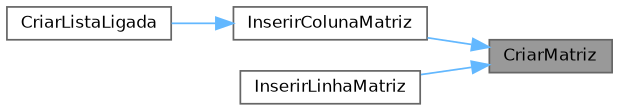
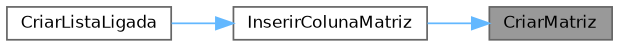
  digraph {
    rankdir=RL
    node [color=grey40 fillcolor=white fontname=Helvetica fontsize=10 shape=box style=filled]
    edge [color=steelblue1 dir=back fontname=Helvetica fontsize=10 labelfontname=Helvetica labelfontsize=10 style=solid]
    n1 [color=gray40 fillcolor=grey60 fontcolor=black height=0.2 label=CriarMatriz width=0.4]
    n2 [height=0.2 label=InserirColunaMatriz width=0.4]
-   n3 [height=0.2 label=InserirLinhaMatriz width=0.4]
    n4 [height=0.2 label=CriarListaLigada width=0.4]
    n1 -> n2
-   n1 -> n3
    n2 -> n4
  }
